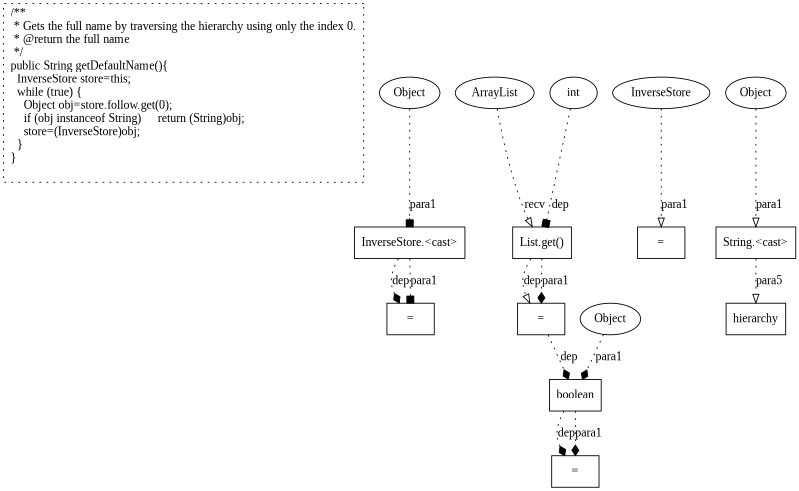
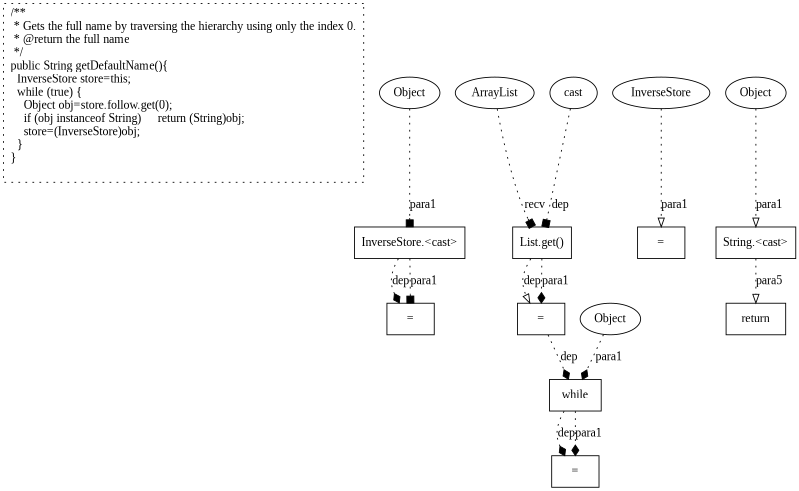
  digraph {
    fontname="Liberation Serif"
    node [fontname="Liberation Serif" shape=box]
    edge [arrowhead=diamond fontname="Liberation Serif" style=dotted]
    n1 [label="/** \l * Gets the full name by traversing the hierarchy using only the index 0.\l * @return the full name\l */\lpublic String getDefaultName(){\l  InverseStore store=this;\l  while (true) {\l    Object obj=store.follow.get(0);\l    if (obj instanceof String)     return (String)obj;\l    store=(InverseStore)obj;\l  }\l}\l\l" style=dotted]
    n2 [label="="]
    n3 [label="="]
    n4 [label="="]
-   n5 [label=boolean]
+   n5 [label=while]
    n6 [label="="]
    n7 [label=ArrayList shape=ellipse]
    n8 [label="List.get()"]
    n9 [label=InverseStore shape=ellipse]
    n10 [label="InverseStore.<cast>"]
    n11 [label=Object shape=ellipse]
    n12 [label=Object shape=ellipse]
    n13 [label=Object shape=ellipse]
    n14 [label="String.<cast>"]
-   n15 [label=hierarchy]
-   n16 [label=int shape=ellipse]
+   n15 [label=return]
+   n16 [label=cast shape=ellipse]
    n4 -> n5 [label=dep]
    n5 -> n3 [label=dep]
    n5 -> n3 [label=para1]
-   n7 -> n8 [arrowhead=onormal label=recv]
+   n7 -> n8 [arrowhead=box label=recv]
    n8 -> n4 [arrowhead=onormal label=dep]
    n8 -> n4 [label=para1]
    n9 -> n6 [arrowhead=onormal label=para1]
    n10 -> n2 [label=dep]
    n10 -> n2 [arrowhead=box label=para1]
    n11 -> n5 [label=para1]
    n12 -> n10 [arrowhead=box label=para1]
    n13 -> n14 [arrowhead=onormal label=para1]
    n14 -> n15 [arrowhead=onormal label=para5]
    n16 -> n8 [arrowhead=box label=dep]
  }
